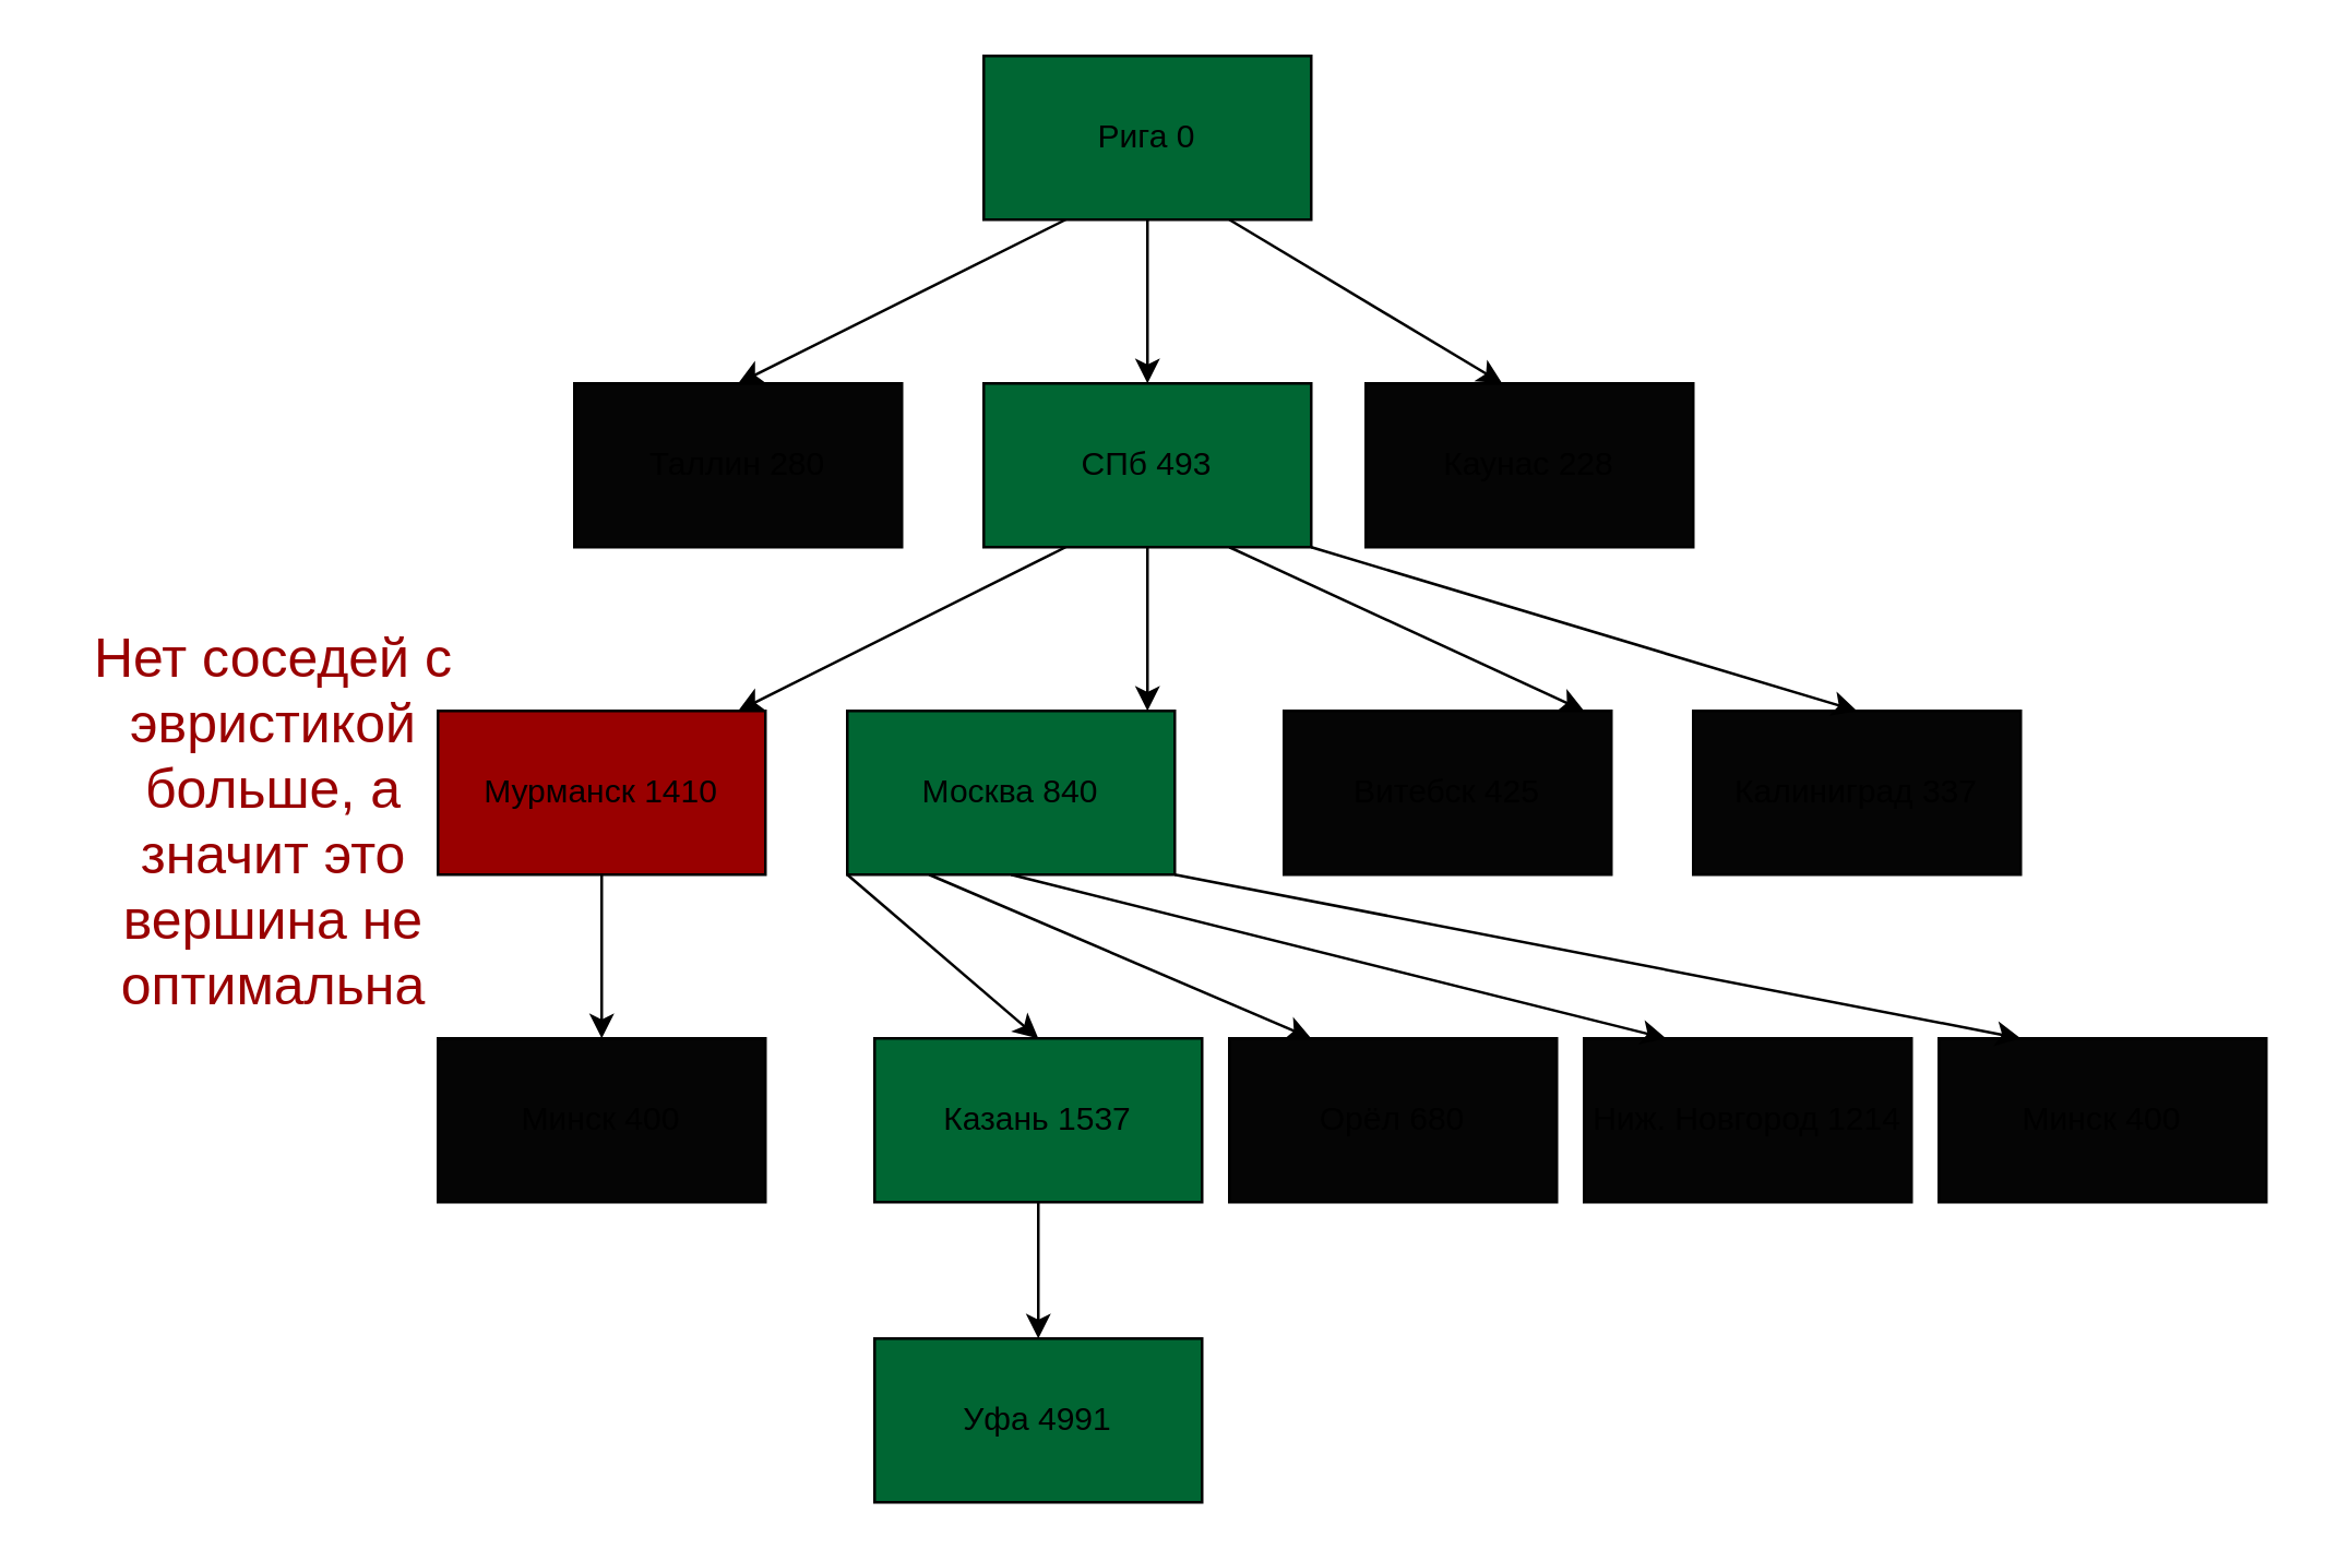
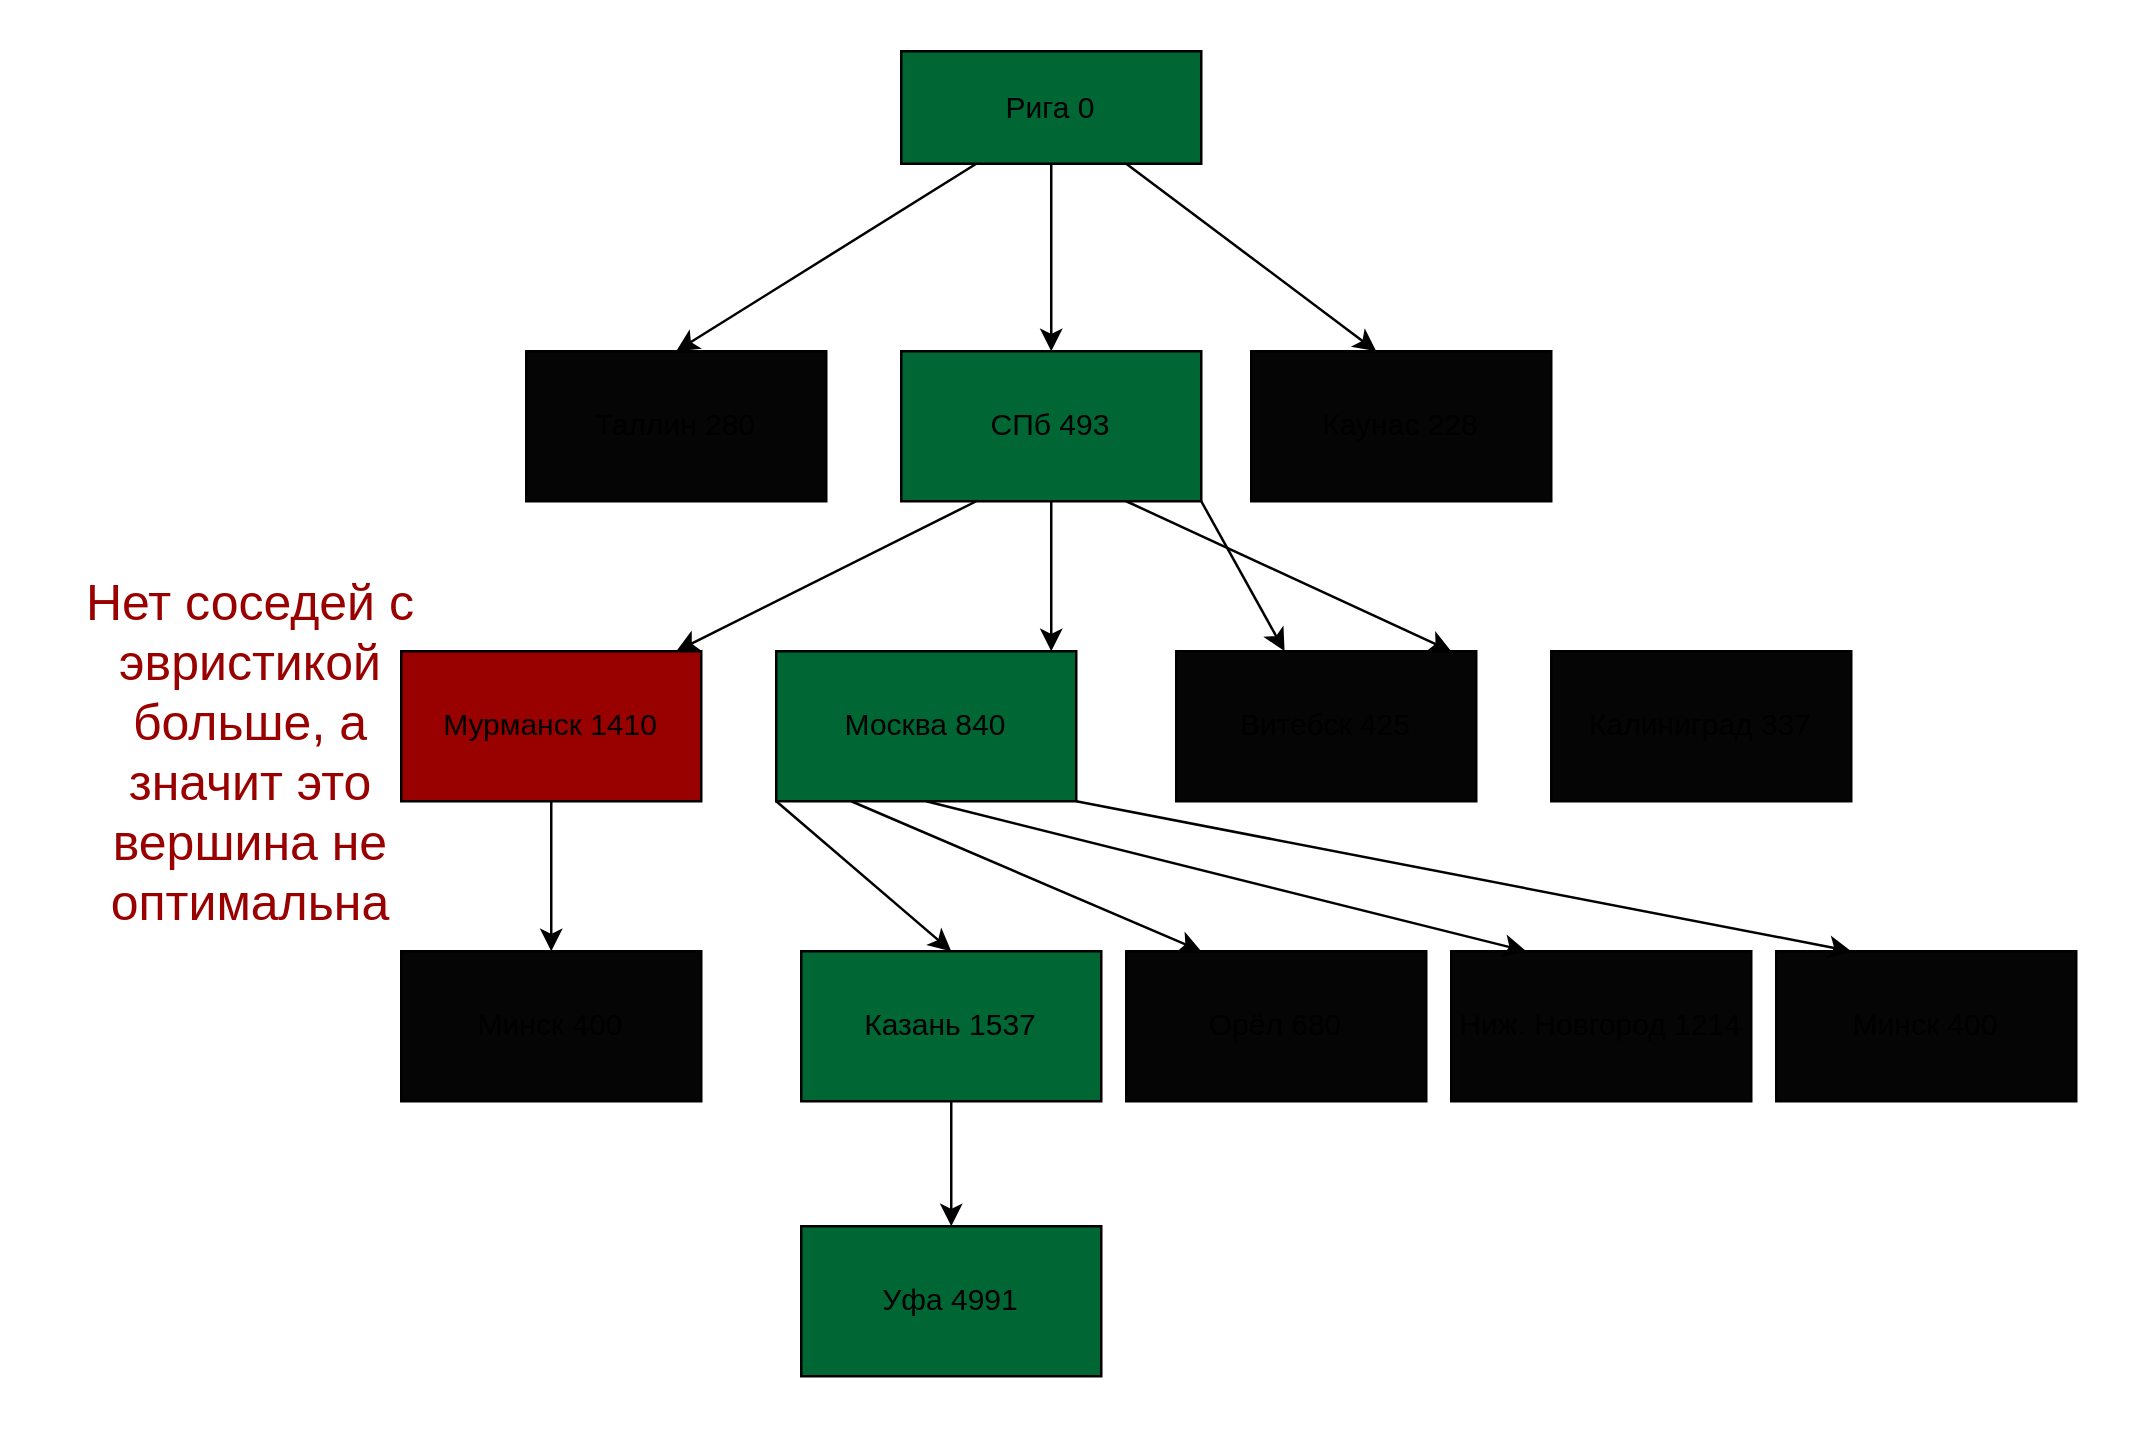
  <mxCell id="0" />
  <mxCell id="1" parent="0" />
- <mxCell id="2" value="Рига 0" style="rounded=0;whiteSpace=wrap;html=1;fillColor=#006633;" parent="1" vertex="1"><mxGeometry x="360" width="120" height="60" as="geometry" y="20" /></mxCell>
+ <mxCell id="2" value="Рига 0" style="rounded=0;whiteSpace=wrap;html=1;fillColor=#006633;" parent="1" vertex="1"><mxGeometry x="360" y="20" width="120" height="45" as="geometry" /></mxCell>
  <mxCell id="3" value="" style="endArrow=classic;html=1;exitX=0.25;exitY=1;exitDx=0;exitDy=0;" parent="1" source="2" edge="1"><mxGeometry width="50" height="50" relative="1" as="geometry"><mxPoint x="450" y="380" as="sourcePoint" /><mxPoint x="270" y="140" as="targetPoint" /></mxGeometry></mxCell>
  <mxCell id="4" value="" style="endArrow=classic;html=1;exitX=0.5;exitY=1;exitDx=0;exitDy=0;" parent="1" source="2" edge="1"><mxGeometry width="50" height="50" relative="1" as="geometry"><mxPoint x="450" y="380" as="sourcePoint" /><mxPoint x="420" y="140" as="targetPoint" /></mxGeometry></mxCell>
  <mxCell id="5" value="" style="endArrow=classic;html=1;exitX=0.75;exitY=1;exitDx=0;exitDy=0;" parent="1" source="2" edge="1"><mxGeometry width="50" height="50" relative="1" as="geometry"><mxPoint x="450" y="380" as="sourcePoint" /><mxPoint x="550" y="140" as="targetPoint" /></mxGeometry></mxCell>
  <mxCell id="6" value="Каунас 228" style="rounded=0;whiteSpace=wrap;html=1;fillColor=#050505;" parent="1" vertex="1"><mxGeometry x="500" y="140" width="120" height="60" as="geometry" /></mxCell>
  <mxCell id="7" value="СПб 493" style="rounded=0;whiteSpace=wrap;html=1;fillColor=#006633;" parent="1" vertex="1"><mxGeometry x="360" y="140" width="120" height="60" as="geometry" /></mxCell>
  <mxCell id="8" value="Таллин 280" style="rounded=0;whiteSpace=wrap;html=1;fillColor=#050505;" parent="1" vertex="1"><mxGeometry x="210" y="140" width="120" height="60" as="geometry" /></mxCell>
  <mxCell id="9" value="" style="endArrow=classic;html=1;exitX=0.25;exitY=1;exitDx=0;exitDy=0;" parent="1" source="7" edge="1"><mxGeometry width="50" height="50" relative="1" as="geometry"><mxPoint x="450" y="380" as="sourcePoint" /><mxPoint x="270" y="260" as="targetPoint" /></mxGeometry></mxCell>
  <mxCell id="10" value="" style="endArrow=classic;html=1;exitX=0.5;exitY=1;exitDx=0;exitDy=0;" parent="1" source="7" edge="1"><mxGeometry width="50" height="50" relative="1" as="geometry"><mxPoint x="450" y="380" as="sourcePoint" /><mxPoint x="420" y="260" as="targetPoint" /></mxGeometry></mxCell>
  <mxCell id="11" value="" style="endArrow=classic;html=1;exitX=0.75;exitY=1;exitDx=0;exitDy=0;" parent="1" source="7" edge="1"><mxGeometry width="50" height="50" relative="1" as="geometry"><mxPoint x="450" y="380" as="sourcePoint" /><mxPoint x="580" y="260" as="targetPoint" /></mxGeometry></mxCell>
  <mxCell id="12" value="Москва 840" style="rounded=0;whiteSpace=wrap;html=1;fillColor=#006633;" parent="1" vertex="1"><mxGeometry x="310" y="260" width="120" height="60" as="geometry" /></mxCell>
  <mxCell id="13" value="Мурманск 1410" style="rounded=0;whiteSpace=wrap;html=1;fillColor=#990000;" parent="1" vertex="1"><mxGeometry x="160" y="260" width="120" height="60" as="geometry" /></mxCell>
  <mxCell id="14" value="Витебск 425" style="rounded=0;whiteSpace=wrap;html=1;fillColor=#050505;" parent="1" vertex="1"><mxGeometry x="470" y="260" width="120" height="60" as="geometry" /></mxCell>
  <mxCell id="15" value="Калиниград 337" style="rounded=0;whiteSpace=wrap;html=1;fillColor=#050505;" parent="1" vertex="1"><mxGeometry x="620" y="260" width="120" height="60" as="geometry" /></mxCell>
- <mxCell id="16" value="" style="endArrow=classic;html=1;exitX=1;exitY=1;exitDx=0;exitDy=0;entryX=0.5;entryY=0;entryDx=0;entryDy=0;" parent="1" source="7" target="15" edge="1"><mxGeometry width="50" height="50" relative="1" as="geometry"><mxPoint x="450" y="380" as="sourcePoint" /><mxPoint x="500" y="330" as="targetPoint" /></mxGeometry></mxCell>
+ <mxCell id="16" value="" style="endArrow=classic;html=1;exitX=1;exitY=1;exitDx=0;exitDy=0;" parent="1" source="7" target="14" edge="1"><mxGeometry width="50" height="50" relative="1" as="geometry"><mxPoint x="450" y="380" as="sourcePoint" /><mxPoint x="500" y="330" as="targetPoint" /></mxGeometry></mxCell>
  <mxCell id="17" value="Казань 1537" style="rounded=0;whiteSpace=wrap;html=1;fillColor=#006633;" parent="1" vertex="1"><mxGeometry x="320" y="380" width="120" height="60" as="geometry" /></mxCell>
  <mxCell id="18" value="" style="endArrow=classic;html=1;exitX=0;exitY=1;exitDx=0;exitDy=0;" parent="1" source="12" edge="1"><mxGeometry width="50" height="50" relative="1" as="geometry"><mxPoint x="320" y="340" as="sourcePoint" /><mxPoint x="380" y="380" as="targetPoint" /></mxGeometry></mxCell>
  <mxCell id="19" value="" style="endArrow=classic;html=1;exitX=0.25;exitY=1;exitDx=0;exitDy=0;entryX=0.25;entryY=0;entryDx=0;entryDy=0;" parent="1" source="12" target="21" edge="1"><mxGeometry width="50" height="50" relative="1" as="geometry"><mxPoint x="485" y="510" as="sourcePoint" /><mxPoint x="535" y="380" as="targetPoint" /></mxGeometry></mxCell>
  <mxCell id="20" value="Ниж. Новгород 1214" style="rounded=0;whiteSpace=wrap;html=1;fillColor=#050505;" parent="1" vertex="1"><mxGeometry x="580" y="380" width="120" height="60" as="geometry" /></mxCell>
  <mxCell id="21" value="Орёл 680" style="rounded=0;whiteSpace=wrap;html=1;fillColor=#050505;" parent="1" vertex="1"><mxGeometry x="450" y="380" width="120" height="60" as="geometry" /></mxCell>
  <mxCell id="22" value="Минск 400" style="rounded=0;whiteSpace=wrap;html=1;fillColor=#050505;" parent="1" vertex="1"><mxGeometry x="710" y="380" width="120" height="60" as="geometry" /></mxCell>
  <mxCell id="23" value="" style="endArrow=classic;html=1;exitX=0.5;exitY=1;exitDx=0;exitDy=0;entryX=0.25;entryY=0;entryDx=0;entryDy=0;" parent="1" source="12" target="20" edge="1"><mxGeometry width="50" height="50" relative="1" as="geometry"><mxPoint x="370" y="330" as="sourcePoint" /><mxPoint x="580" y="370" as="targetPoint" /></mxGeometry></mxCell>
  <mxCell id="24" value="" style="endArrow=classic;html=1;exitX=1;exitY=1;exitDx=0;exitDy=0;entryX=0.25;entryY=0;entryDx=0;entryDy=0;" parent="1" source="12" target="22" edge="1"><mxGeometry width="50" height="50" relative="1" as="geometry"><mxPoint x="530" y="420" as="sourcePoint" /><mxPoint x="580" y="370" as="targetPoint" /></mxGeometry></mxCell>
  <mxCell id="25" value="&lt;font style=&quot;font-size: 20px&quot; color=&quot;#990000&quot;&gt;Нет соседей с эвристикой больше, а значит это вершина не оптимальна&lt;br&gt;&lt;/font&gt;" style="text;html=1;strokeColor=none;fillColor=none;align=center;verticalAlign=middle;whiteSpace=wrap;rounded=0;" parent="1" vertex="1"><mxGeometry y="290" width="160" height="20" as="geometry" x="20" /></mxCell>
  <mxCell id="26" value="Уфа 4991" style="rounded=0;whiteSpace=wrap;html=1;fillColor=#006633;" vertex="1" parent="1"><mxGeometry x="320" y="490" width="120" height="60" as="geometry" /></mxCell>
  <mxCell id="27" value="" style="endArrow=classic;html=1;exitX=0.5;exitY=1;exitDx=0;exitDy=0;entryX=0.5;entryY=0;entryDx=0;entryDy=0;" edge="1" parent="1" source="17" target="26"><mxGeometry width="50" height="50" relative="1" as="geometry"><mxPoint x="560" y="545" as="sourcePoint" /><mxPoint x="610" y="495" as="targetPoint" /></mxGeometry></mxCell>
  <mxCell id="28" value="" style="endArrow=classic;html=1;exitX=0.5;exitY=1;exitDx=0;exitDy=0;entryX=0.5;entryY=0;entryDx=0;entryDy=0;" edge="1" parent="1" source="13" target="29"><mxGeometry width="50" height="50" relative="1" as="geometry"><mxPoint x="180" y="510" as="sourcePoint" /><mxPoint x="220" y="370" as="targetPoint" /></mxGeometry></mxCell>
  <mxCell id="29" value="Минск 400" style="rounded=0;whiteSpace=wrap;html=1;fillColor=#050505;" vertex="1" parent="1"><mxGeometry x="160" y="380" width="120" height="60" as="geometry" /></mxCell>
